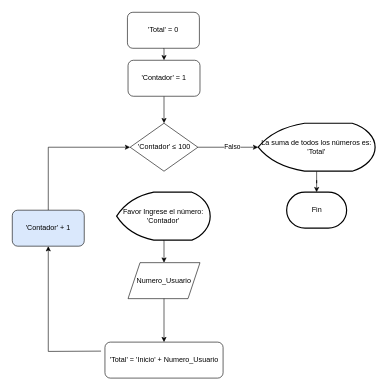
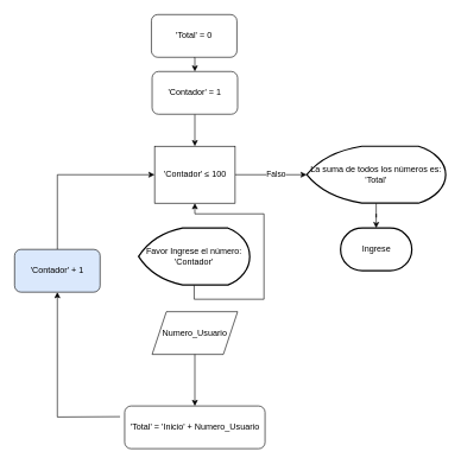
  <mxCell id="0" />
  <mxCell id="1" parent="0" />
- <mxCell id="2" style="edgeStyle=orthogonalEdgeStyle;rounded=0;orthogonalLoop=1;jettySize=auto;html=1;exitX=0.5;exitY=1;exitDx=0;exitDy=0;exitPerimeter=0;entryX=0.5;entryY=0;entryDx=0;entryDy=0;" parent="1" source="3" target="8" edge="1"><mxGeometry relative="1" as="geometry" /></mxCell>
+ <mxCell id="2" style="edgeStyle=orthogonalEdgeStyle;rounded=0;orthogonalLoop=1;jettySize=auto;html=1;exitX=0.5;exitY=1;exitDx=0;exitDy=0;exitPerimeter=0;" parent="1" source="3" target="14" edge="1"><mxGeometry relative="1" as="geometry" /></mxCell>
  <mxCell id="3" value="Favor Ingrese el número: 'Contador'" style="strokeWidth=2;html=1;shape=mxgraph.flowchart.display;whiteSpace=wrap;" parent="1" vertex="1"><mxGeometry x="194" y="320" width="156" height="80" as="geometry" /></mxCell>
  <mxCell id="4" style="edgeStyle=orthogonalEdgeStyle;rounded=0;orthogonalLoop=1;jettySize=auto;html=1;exitX=0.5;exitY=1;exitDx=0;exitDy=0;entryX=0.5;entryY=0;entryDx=0;entryDy=0;" parent="1" source="5" target="7" edge="1"><mxGeometry relative="1" as="geometry" /></mxCell>
  <mxCell id="5" value="'Total' = 0" style="rounded=1;whiteSpace=wrap;html=1;" parent="1" vertex="1"><mxGeometry x="212" y="20" width="120" height="60" as="geometry" /></mxCell>
  <mxCell id="6" style="edgeStyle=orthogonalEdgeStyle;rounded=0;orthogonalLoop=1;jettySize=auto;html=1;exitX=0.5;exitY=1;exitDx=0;exitDy=0;entryX=0.5;entryY=0;entryDx=0;entryDy=0;" parent="1" source="7" target="14" edge="1"><mxGeometry relative="1" as="geometry" /></mxCell>
  <mxCell id="7" value="'Contador' = 1" style="rounded=1;whiteSpace=wrap;html=1;" parent="1" vertex="1"><mxGeometry x="213" y="100" width="120" height="60" as="geometry" /></mxCell>
  <mxCell id="8" value="Numero_Usuario" style="shape=parallelogram;perimeter=parallelogramPerimeter;whiteSpace=wrap;html=1;fixedSize=1;" parent="1" vertex="1"><mxGeometry x="213" y="437.5" width="120" height="60" as="geometry" /></mxCell>
  <mxCell id="9" style="edgeStyle=orthogonalEdgeStyle;rounded=0;orthogonalLoop=1;jettySize=auto;html=1;exitX=0;exitY=0.5;exitDx=0;exitDy=0;exitPerimeter=0;entryX=0.5;entryY=1;entryDx=0;entryDy=0;" parent="1" target="11" edge="1"><mxGeometry relative="1" as="geometry"><mxPoint x="108" y="370" as="targetPoint" /><mxPoint x="168" y="585" as="sourcePoint" /></mxGeometry></mxCell>
  <mxCell id="10" style="edgeStyle=orthogonalEdgeStyle;rounded=0;orthogonalLoop=1;jettySize=auto;html=1;exitX=0.5;exitY=0;exitDx=0;exitDy=0;entryX=0;entryY=0.5;entryDx=0;entryDy=0;" parent="1" source="11" target="14" edge="1"><mxGeometry relative="1" as="geometry"><mxPoint x="108" y="310" as="sourcePoint" /></mxGeometry></mxCell>
  <mxCell id="11" value="'Contador' + 1" style="rounded=1;whiteSpace=wrap;html=1;fillColor=#dae8fc;" parent="1" vertex="1"><mxGeometry x="20" y="350" width="120" height="60" as="geometry" /></mxCell>
  <mxCell id="12" style="edgeStyle=orthogonalEdgeStyle;rounded=0;orthogonalLoop=1;jettySize=auto;html=1;exitX=1;exitY=0.5;exitDx=0;exitDy=0;entryX=0;entryY=0.5;entryDx=0;entryDy=0;entryPerimeter=0;" parent="1" source="14" target="16" edge="1"><mxGeometry relative="1" as="geometry"><mxPoint x="695.98" y="260.98" as="targetPoint" /></mxGeometry></mxCell>
  <mxCell id="13" value="Falso" style="edgeLabel;html=1;align=center;verticalAlign=middle;resizable=0;points=[];" parent="12" vertex="1" connectable="0"><mxGeometry x="0.141" y="2" relative="1" as="geometry"><mxPoint as="offset" /></mxGeometry></mxCell>
- <mxCell id="14" value="'Contador'&amp;nbsp;≤ 100" style="rhombus;whiteSpace=wrap;html=1;" parent="1" vertex="1"><mxGeometry x="216.5" y="205" width="113" height="80" as="geometry" /></mxCell>
+ <mxCell id="14" value="'Contador'&amp;nbsp;≤ 100" style="whiteSpace=wrap;html=1;rounded=0;" parent="1" vertex="1"><mxGeometry x="216.5" y="205" width="113" height="80" as="geometry" /></mxCell>
  <mxCell id="15" style="edgeStyle=orthogonalEdgeStyle;rounded=0;orthogonalLoop=1;jettySize=auto;html=1;exitX=0.5;exitY=1;exitDx=0;exitDy=0;exitPerimeter=0;" parent="1" source="16" target="17" edge="1"><mxGeometry relative="1" as="geometry" /></mxCell>
  <mxCell id="16" value="La suma de todos los números es: 'Total'" style="strokeWidth=2;html=1;shape=mxgraph.flowchart.display;whiteSpace=wrap;" parent="1" vertex="1"><mxGeometry x="430" y="205" width="195" height="80" as="geometry" /></mxCell>
- <mxCell id="17" value="Fin" style="strokeWidth=2;html=1;shape=mxgraph.flowchart.terminator;whiteSpace=wrap;" parent="1" vertex="1"><mxGeometry x="477.5" y="320" width="100" height="60" as="geometry" /></mxCell>
+ <mxCell id="17" value="Ingrese" style="strokeWidth=2;html=1;shape=mxgraph.flowchart.terminator;whiteSpace=wrap;" parent="1" vertex="1"><mxGeometry x="477.5" y="320" width="100" height="60" as="geometry" /></mxCell>
  <mxCell id="18" value="'Total' = 'Inicio' + Numero_Usuario" style="rounded=1;whiteSpace=wrap;html=1;" parent="1" vertex="1"><mxGeometry x="174.5" y="570" width="197" height="60" as="geometry" /></mxCell>
  <mxCell id="19" style="edgeStyle=orthogonalEdgeStyle;rounded=0;orthogonalLoop=1;jettySize=auto;html=1;exitX=0.5;exitY=1;exitDx=0;exitDy=0;entryX=0.5;entryY=0;entryDx=0;entryDy=0;" parent="1" source="8" target="18" edge="1"><mxGeometry relative="1" as="geometry"><mxPoint x="273" y="530" as="targetPoint" /></mxGeometry></mxCell>
